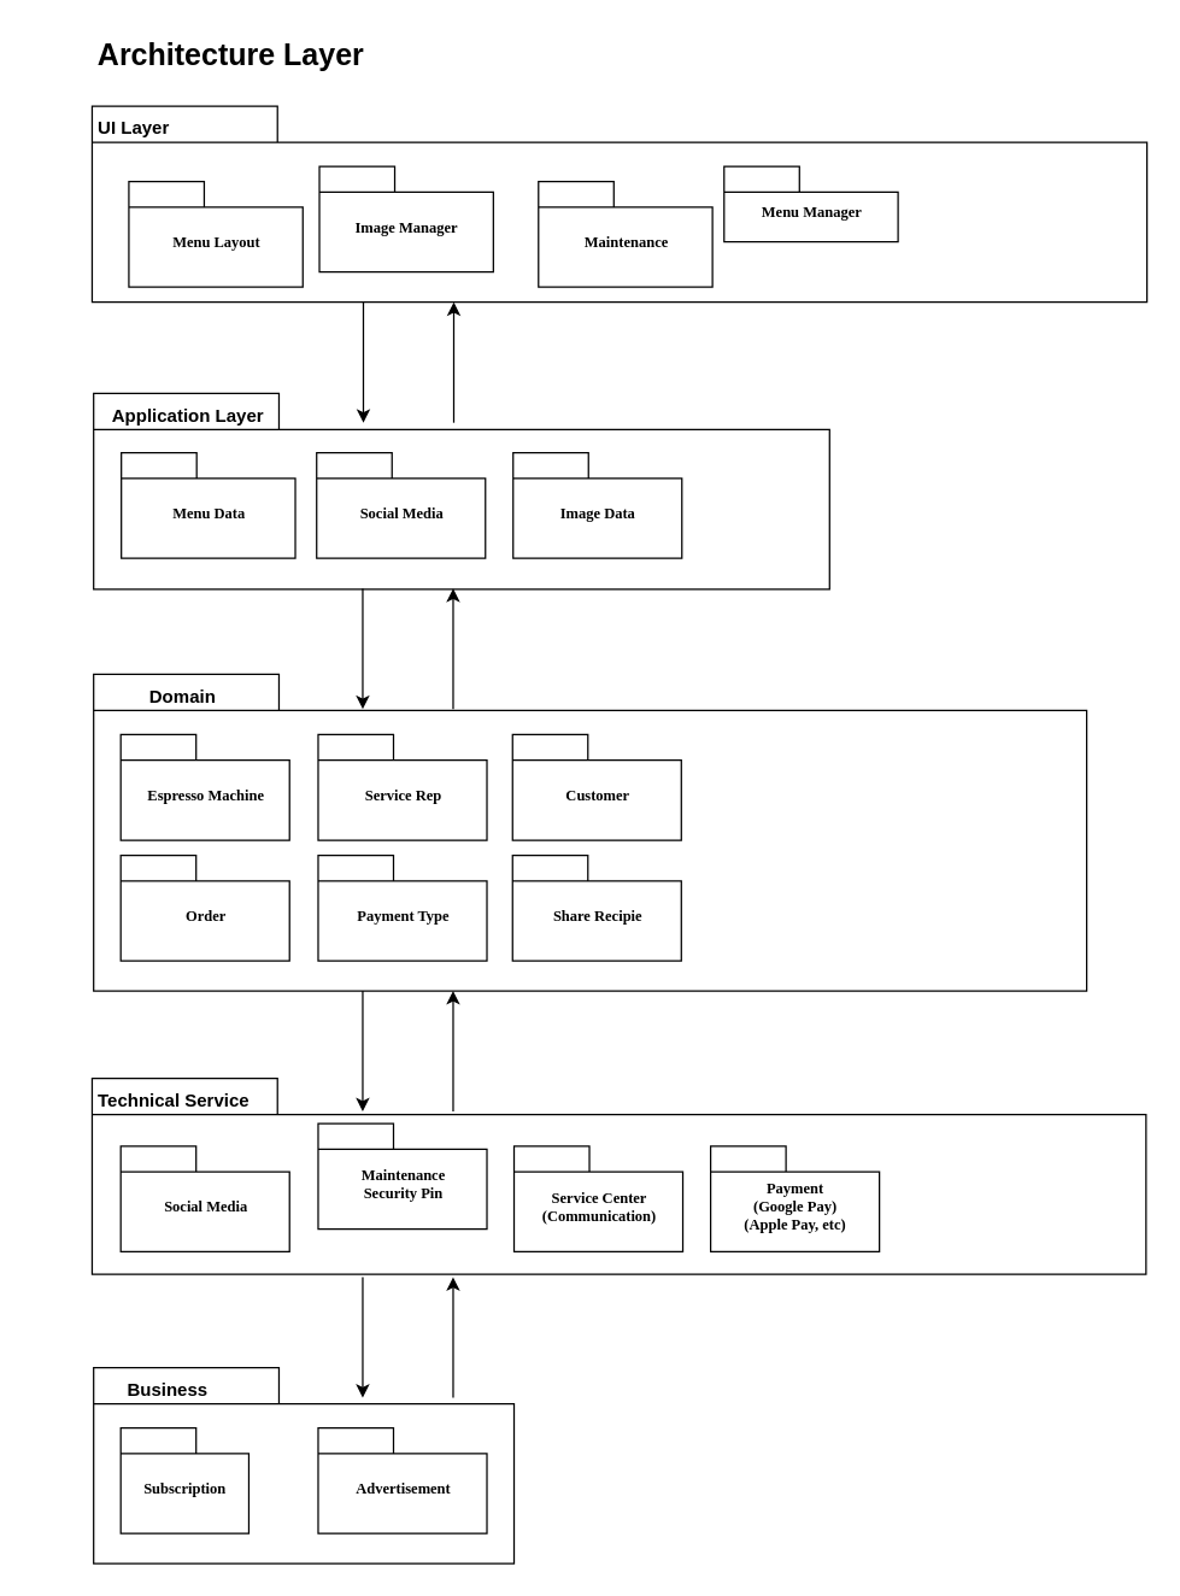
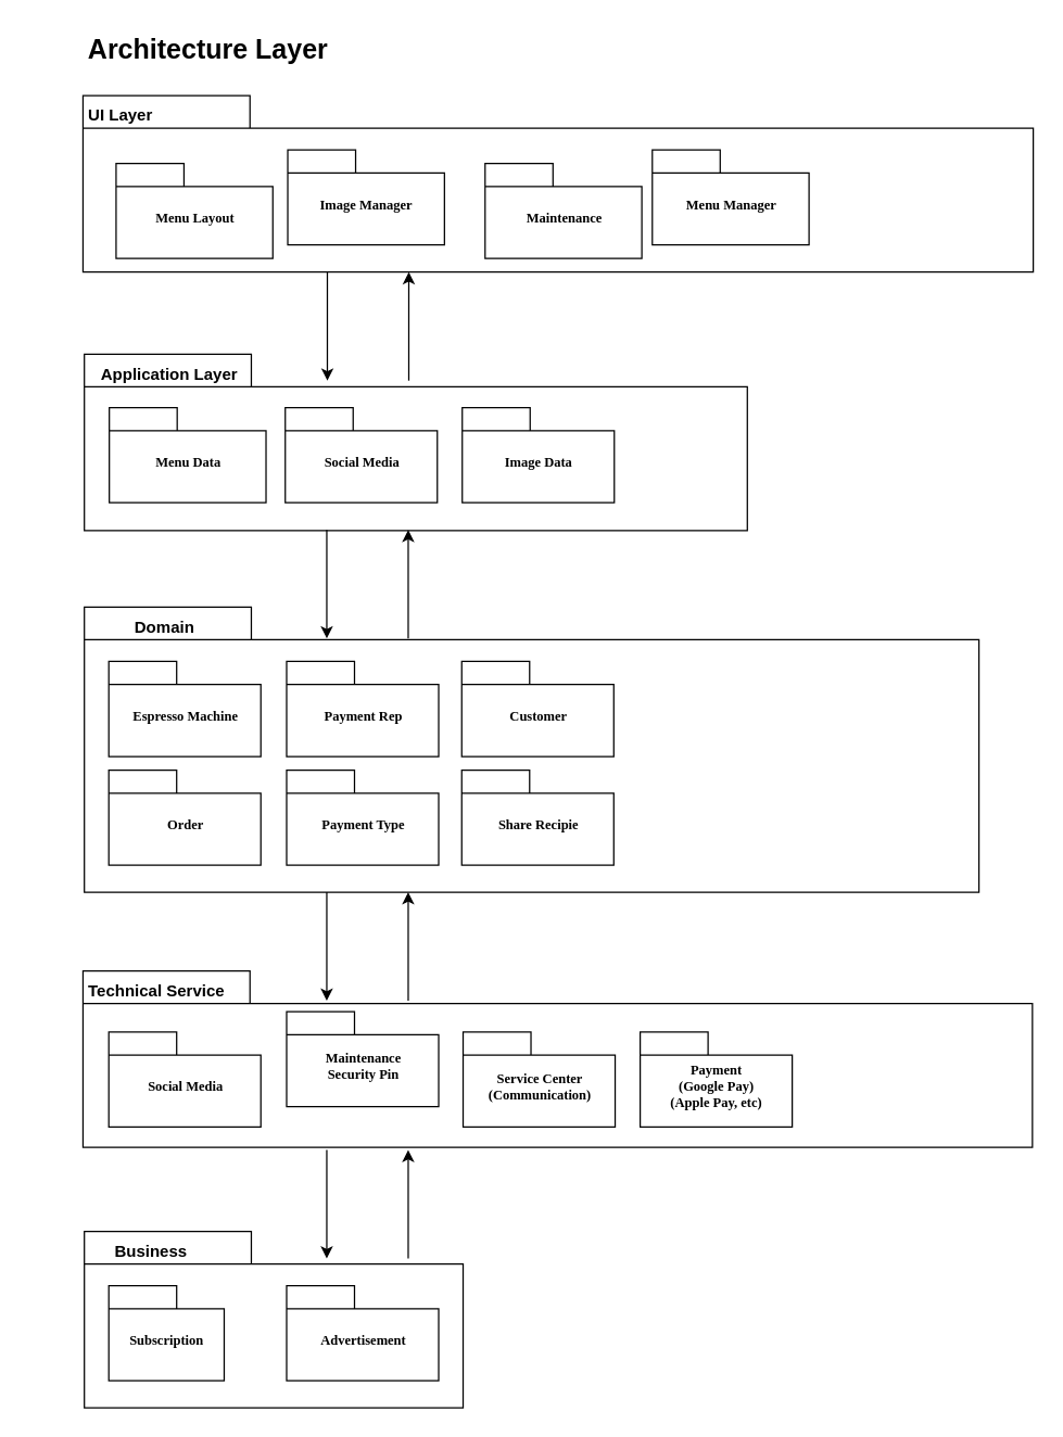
  <mxCell id="0" />
  <mxCell id="1" parent="0" />
  <mxCell id="2" value="" style="group" parent="1" vertex="1" connectable="0"><mxGeometry x="61.62" y="260.5" width="488.38" height="130" as="geometry" /></mxCell>
  <mxCell id="3" value="" style="shape=folder;fontStyle=1;spacingTop=10;tabWidth=123;tabHeight=24;tabPosition=left;html=1;rounded=0;shadow=0;comic=0;labelBackgroundColor=none;strokeWidth=1;fontFamily=Verdana;fontSize=10;align=center;" parent="2" vertex="1"><mxGeometry width="488.38" height="130" as="geometry" /></mxCell>
  <mxCell id="4" value="Application Layer" style="text;html=1;strokeColor=none;fillColor=none;align=center;verticalAlign=middle;whiteSpace=wrap;rounded=0;fontStyle=1" parent="2" vertex="1"><mxGeometry x="-41.62" width="209.306" height="30" as="geometry" /></mxCell>
  <mxCell id="5" value="&lt;div&gt;Menu Data&lt;br&gt;&lt;/div&gt;" style="shape=folder;fontStyle=1;spacingTop=10;tabWidth=50;tabHeight=17;tabPosition=left;html=1;rounded=0;shadow=0;comic=0;labelBackgroundColor=none;strokeWidth=1;fontFamily=Verdana;fontSize=10;align=center;" vertex="1" parent="2"><mxGeometry x="18.384" y="39.5" width="115.446" height="70" as="geometry" /></mxCell>
  <mxCell id="6" value="Social Media" style="shape=folder;fontStyle=1;spacingTop=10;tabWidth=50;tabHeight=17;tabPosition=left;html=1;rounded=0;shadow=0;comic=0;labelBackgroundColor=none;strokeWidth=1;fontFamily=Verdana;fontSize=10;align=center;" vertex="1" parent="2"><mxGeometry x="148" y="39.5" width="112" height="70" as="geometry" /></mxCell>
  <mxCell id="7" value="Image Data" style="shape=folder;fontStyle=1;spacingTop=10;tabWidth=50;tabHeight=17;tabPosition=left;html=1;rounded=0;shadow=0;comic=0;labelBackgroundColor=none;strokeWidth=1;fontFamily=Verdana;fontSize=10;align=center;" vertex="1" parent="2"><mxGeometry x="278.38" y="39.5" width="112" height="70" as="geometry" /></mxCell>
  <mxCell id="8" value="" style="group" parent="1" vertex="1" connectable="0"><mxGeometry x="60.62" y="70" width="700" height="130" as="geometry" /></mxCell>
  <mxCell id="9" value="" style="shape=folder;fontStyle=1;spacingTop=10;tabWidth=123;tabHeight=24;tabPosition=left;html=1;rounded=0;shadow=0;comic=0;labelBackgroundColor=none;strokeWidth=1;fontFamily=Verdana;fontSize=10;align=center;" parent="8" vertex="1"><mxGeometry width="700" height="130" as="geometry" /></mxCell>
  <mxCell id="10" value="UI Layer" style="text;html=1;strokeColor=none;fillColor=none;align=center;verticalAlign=middle;whiteSpace=wrap;rounded=0;fontStyle=1" parent="8" vertex="1"><mxGeometry x="-14.135" width="84.809" height="30" as="geometry" /></mxCell>
  <mxCell id="11" value="&lt;div&gt;Menu Layout&lt;br&gt;&lt;/div&gt;" style="shape=folder;fontStyle=1;spacingTop=10;tabWidth=50;tabHeight=17;tabPosition=left;html=1;rounded=0;shadow=0;comic=0;labelBackgroundColor=none;strokeWidth=1;fontFamily=Verdana;fontSize=10;align=center;" parent="8" vertex="1"><mxGeometry x="24.384" y="50" width="115.446" height="70" as="geometry" /></mxCell>
  <mxCell id="12" value="Image Manager" style="shape=folder;fontStyle=1;spacingTop=10;tabWidth=50;tabHeight=17;tabPosition=left;html=1;rounded=0;shadow=0;comic=0;labelBackgroundColor=none;strokeWidth=1;fontFamily=Verdana;fontSize=10;align=center;" parent="8" vertex="1"><mxGeometry x="150.828" y="40" width="115.446" height="70" as="geometry" /></mxCell>
  <mxCell id="13" value="Maintenance" style="shape=folder;fontStyle=1;spacingTop=10;tabWidth=50;tabHeight=17;tabPosition=left;html=1;rounded=0;shadow=0;comic=0;labelBackgroundColor=none;strokeWidth=1;fontFamily=Verdana;fontSize=10;align=center;" parent="8" vertex="1"><mxGeometry x="296.21" y="50" width="115.446" height="70" as="geometry" /></mxCell>
- <mxCell id="14" value="Menu Manager" style="shape=folder;fontStyle=1;spacingTop=10;tabWidth=50;tabHeight=17;tabPosition=left;html=1;rounded=0;shadow=0;comic=0;labelBackgroundColor=none;strokeWidth=1;fontFamily=Verdana;fontSize=10;align=center;" vertex="1" parent="8"><mxGeometry x="419.38" y="40" width="115.446" height="50" as="geometry" /></mxCell>
+ <mxCell id="14" value="Menu Manager" style="shape=folder;fontStyle=1;spacingTop=10;tabWidth=50;tabHeight=17;tabPosition=left;html=1;rounded=0;shadow=0;comic=0;labelBackgroundColor=none;strokeWidth=1;fontFamily=Verdana;fontSize=10;align=center;" vertex="1" parent="8"><mxGeometry x="419.38" y="40" width="115.446" height="70" as="geometry" /></mxCell>
  <mxCell id="15" value="" style="shape=folder;fontStyle=1;spacingTop=10;tabWidth=123;tabHeight=24;tabPosition=left;html=1;rounded=0;shadow=0;comic=0;labelBackgroundColor=none;strokeWidth=1;fontFamily=Verdana;fontSize=10;align=center;" parent="1" vertex="1"><mxGeometry x="60.62" y="715" width="699.38" height="130" as="geometry" /></mxCell>
  <mxCell id="16" value="&lt;div&gt;Maintenance&lt;/div&gt;&lt;div&gt;Security Pin&lt;/div&gt;" style="shape=folder;fontStyle=1;spacingTop=10;tabWidth=50;tabHeight=17;tabPosition=left;html=1;rounded=0;shadow=0;comic=0;labelBackgroundColor=none;strokeWidth=1;fontFamily=Verdana;fontSize=10;align=center;" parent="1" vertex="1"><mxGeometry x="210.62" y="745" width="112" height="70" as="geometry" /></mxCell>
  <mxCell id="17" value="" style="shape=folder;fontStyle=1;spacingTop=10;tabWidth=123;tabHeight=24;tabPosition=left;html=1;rounded=0;shadow=0;comic=0;labelBackgroundColor=none;strokeWidth=1;fontFamily=Verdana;fontSize=10;align=center;" parent="1" vertex="1"><mxGeometry x="61.62" y="447" width="659" height="210" as="geometry" /></mxCell>
  <mxCell id="18" value="Espresso Machine" style="shape=folder;fontStyle=1;spacingTop=10;tabWidth=50;tabHeight=17;tabPosition=left;html=1;rounded=0;shadow=0;comic=0;labelBackgroundColor=none;strokeWidth=1;fontFamily=Verdana;fontSize=10;align=center;" parent="1" vertex="1"><mxGeometry x="79.62" y="487" width="112" height="70" as="geometry" /></mxCell>
  <mxCell id="19" value="Domain" style="text;html=1;strokeColor=none;fillColor=none;align=center;verticalAlign=middle;whiteSpace=wrap;rounded=0;fontStyle=1" parent="1" vertex="1"><mxGeometry x="60.62" y="447" width="120" height="30" as="geometry" /></mxCell>
- <mxCell id="20" value="Service Rep" style="shape=folder;fontStyle=1;spacingTop=10;tabWidth=50;tabHeight=17;tabPosition=left;html=1;rounded=0;shadow=0;comic=0;labelBackgroundColor=none;strokeWidth=1;fontFamily=Verdana;fontSize=10;align=center;" parent="1" vertex="1"><mxGeometry x="210.62" y="487" width="112" height="70" as="geometry" /></mxCell>
+ <mxCell id="20" value="Payment Rep" style="shape=folder;fontStyle=1;spacingTop=10;tabWidth=50;tabHeight=17;tabPosition=left;html=1;rounded=0;shadow=0;comic=0;labelBackgroundColor=none;strokeWidth=1;fontFamily=Verdana;fontSize=10;align=center;" parent="1" vertex="1"><mxGeometry x="210.62" y="487" width="112" height="70" as="geometry" /></mxCell>
  <mxCell id="21" value="Customer" style="shape=folder;fontStyle=1;spacingTop=10;tabWidth=50;tabHeight=17;tabPosition=left;html=1;rounded=0;shadow=0;comic=0;labelBackgroundColor=none;strokeWidth=1;fontFamily=Verdana;fontSize=10;align=center;" parent="1" vertex="1"><mxGeometry x="339.62" y="487" width="112" height="70" as="geometry" /></mxCell>
  <mxCell id="22" value="Social Media" style="shape=folder;fontStyle=1;spacingTop=10;tabWidth=50;tabHeight=17;tabPosition=left;html=1;rounded=0;shadow=0;comic=0;labelBackgroundColor=none;strokeWidth=1;fontFamily=Verdana;fontSize=10;align=center;" parent="1" vertex="1"><mxGeometry x="79.62" y="760" width="112" height="70" as="geometry" /></mxCell>
  <mxCell id="23" value="Order" style="shape=folder;fontStyle=1;spacingTop=10;tabWidth=50;tabHeight=17;tabPosition=left;html=1;rounded=0;shadow=0;comic=0;labelBackgroundColor=none;strokeWidth=1;fontFamily=Verdana;fontSize=10;align=center;" parent="1" vertex="1"><mxGeometry x="79.62" y="567" width="112" height="70" as="geometry" /></mxCell>
  <mxCell id="24" value="Payment Type" style="shape=folder;fontStyle=1;spacingTop=10;tabWidth=50;tabHeight=17;tabPosition=left;html=1;rounded=0;shadow=0;comic=0;labelBackgroundColor=none;strokeWidth=1;fontFamily=Verdana;fontSize=10;align=center;" parent="1" vertex="1"><mxGeometry x="210.62" y="567" width="112" height="70" as="geometry" /></mxCell>
  <mxCell id="25" value="Share Recipie" style="shape=folder;fontStyle=1;spacingTop=10;tabWidth=50;tabHeight=17;tabPosition=left;html=1;rounded=0;shadow=0;comic=0;labelBackgroundColor=none;strokeWidth=1;fontFamily=Verdana;fontSize=10;align=center;" parent="1" vertex="1"><mxGeometry x="339.62" y="567" width="112" height="70" as="geometry" /></mxCell>
  <mxCell id="26" value="" style="shape=folder;fontStyle=1;spacingTop=10;tabWidth=123;tabHeight=24;tabPosition=left;html=1;rounded=0;shadow=0;comic=0;labelBackgroundColor=none;strokeWidth=1;fontFamily=Verdana;fontSize=10;align=center;" parent="1" vertex="1"><mxGeometry x="61.62" y="907" width="279" height="130" as="geometry" /></mxCell>
  <mxCell id="27" value="&lt;div&gt;Subscription&lt;/div&gt;" style="shape=folder;fontStyle=1;spacingTop=10;tabWidth=50;tabHeight=17;tabPosition=left;html=1;rounded=0;shadow=0;comic=0;labelBackgroundColor=none;strokeWidth=1;fontFamily=Verdana;fontSize=10;align=center;" parent="1" vertex="1"><mxGeometry x="79.62" y="947" width="85" height="70" as="geometry" /></mxCell>
  <mxCell id="28" value="Advertisement" style="shape=folder;fontStyle=1;spacingTop=10;tabWidth=50;tabHeight=17;tabPosition=left;html=1;rounded=0;shadow=0;comic=0;labelBackgroundColor=none;strokeWidth=1;fontFamily=Verdana;fontSize=10;align=center;" parent="1" vertex="1"><mxGeometry x="210.62" y="947" width="112" height="70" as="geometry" /></mxCell>
  <mxCell id="29" value="Technical Service" style="text;html=1;strokeColor=none;fillColor=none;align=center;verticalAlign=middle;whiteSpace=wrap;rounded=0;fontStyle=1" parent="1" vertex="1"><mxGeometry x="54.62" y="715" width="120" height="30" as="geometry" /></mxCell>
  <mxCell id="30" value="Business" style="text;html=1;strokeColor=none;fillColor=none;align=center;verticalAlign=middle;whiteSpace=wrap;rounded=0;fontStyle=1" parent="1" vertex="1"><mxGeometry x="50.62" y="907" width="120" height="30" as="geometry" /></mxCell>
  <mxCell id="31" value="&lt;div&gt;Service Center &lt;br&gt;&lt;/div&gt;&lt;div&gt;(Communication)&lt;/div&gt;" style="shape=folder;fontStyle=1;spacingTop=10;tabWidth=50;tabHeight=17;tabPosition=left;html=1;rounded=0;shadow=0;comic=0;labelBackgroundColor=none;strokeWidth=1;fontFamily=Verdana;fontSize=10;align=center;" parent="1" vertex="1"><mxGeometry x="340.62" y="760" width="112" height="70" as="geometry" /></mxCell>
  <mxCell id="32" value="" style="endArrow=classic;html=1;rounded=0;" parent="1" edge="1"><mxGeometry width="50" height="50" relative="1" as="geometry"><mxPoint x="240.62" y="200" as="sourcePoint" /><mxPoint x="240.62" y="280" as="targetPoint" /></mxGeometry></mxCell>
  <mxCell id="33" value="" style="endArrow=classic;html=1;rounded=0;" parent="1" edge="1"><mxGeometry width="50" height="50" relative="1" as="geometry"><mxPoint x="300.62" y="280" as="sourcePoint" /><mxPoint x="300.62" y="200" as="targetPoint" /></mxGeometry></mxCell>
  <mxCell id="34" value="" style="endArrow=classic;html=1;rounded=0;" parent="1" edge="1"><mxGeometry width="50" height="50" relative="1" as="geometry"><mxPoint x="240.2" y="390" as="sourcePoint" /><mxPoint x="240.2" y="470" as="targetPoint" /></mxGeometry></mxCell>
  <mxCell id="35" value="" style="endArrow=classic;html=1;rounded=0;" parent="1" edge="1"><mxGeometry width="50" height="50" relative="1" as="geometry"><mxPoint x="300.2" y="470" as="sourcePoint" /><mxPoint x="300.2" y="390" as="targetPoint" /></mxGeometry></mxCell>
  <mxCell id="36" value="" style="endArrow=classic;html=1;rounded=0;" parent="1" edge="1"><mxGeometry width="50" height="50" relative="1" as="geometry"><mxPoint x="240.2" y="657" as="sourcePoint" /><mxPoint x="240.2" y="737" as="targetPoint" /></mxGeometry></mxCell>
  <mxCell id="37" value="" style="endArrow=classic;html=1;rounded=0;" parent="1" edge="1"><mxGeometry width="50" height="50" relative="1" as="geometry"><mxPoint x="300.2" y="737" as="sourcePoint" /><mxPoint x="300.2" y="657" as="targetPoint" /></mxGeometry></mxCell>
  <mxCell id="38" value="" style="endArrow=classic;html=1;rounded=0;" parent="1" edge="1"><mxGeometry width="50" height="50" relative="1" as="geometry"><mxPoint x="240.2" y="847" as="sourcePoint" /><mxPoint x="240.2" y="927" as="targetPoint" /></mxGeometry></mxCell>
  <mxCell id="39" value="" style="endArrow=classic;html=1;rounded=0;" parent="1" edge="1"><mxGeometry width="50" height="50" relative="1" as="geometry"><mxPoint x="300.2" y="927" as="sourcePoint" /><mxPoint x="300.2" y="847" as="targetPoint" /></mxGeometry></mxCell>
  <mxCell id="40" value="Architecture Layer" style="text;html=1;strokeColor=none;fillColor=none;align=center;verticalAlign=middle;whiteSpace=wrap;rounded=0;fontStyle=1;fontSize=20;" parent="1" vertex="1"><mxGeometry x="57.62" y="20" width="190" height="30" as="geometry" /></mxCell>
  <mxCell id="41" value="Payment&lt;br&gt;&lt;div&gt;(Google Pay)&lt;/div&gt;&lt;div&gt;(Apple Pay, etc)&lt;br&gt;&lt;/div&gt;" style="shape=folder;fontStyle=1;spacingTop=10;tabWidth=50;tabHeight=17;tabPosition=left;html=1;rounded=0;shadow=0;comic=0;labelBackgroundColor=none;strokeWidth=1;fontFamily=Verdana;fontSize=10;align=center;" parent="1" vertex="1"><mxGeometry x="471.07" y="760" width="112" height="70" as="geometry" /></mxCell>
